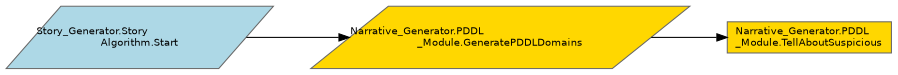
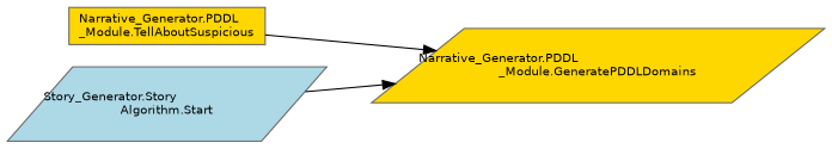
  digraph {
    rankdir=RL
    node [color=grey40 fillcolor=gold fontname=Helvetica fontsize=10 shape=parallelogram style=filled]
    edge [color=black dir=back fontname=Helvetica fontsize=10 labelfontname=Helvetica labelfontsize=10 style=solid]
    n1 [color=gray40 fontcolor=black height=0.2 label="Narrative_Generator.PDDL\l_Module.TellAboutSuspicious" shape=box width=0.4]
    n2 [height=0.2 label="Narrative_Generator.PDDL\l_Module.GeneratePDDLDomains" width=0.4]
    n3 [fillcolor=lightblue height=0.2 label="Story_Generator.Story\lAlgorithm.Start" width=0.4]
-   n1 -> n2
+   n2 -> n1
    n2 -> n3
  }
